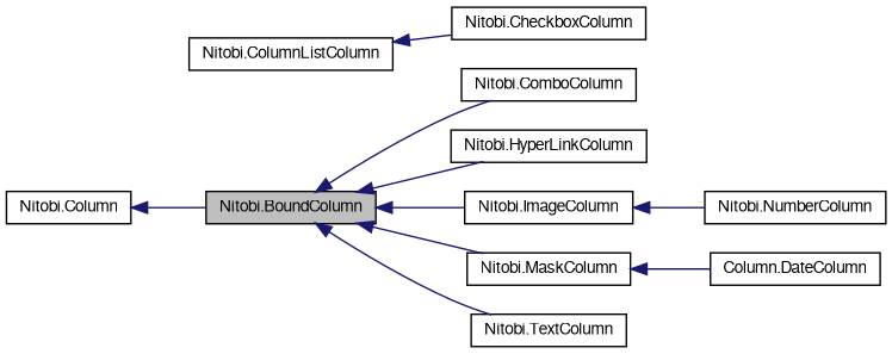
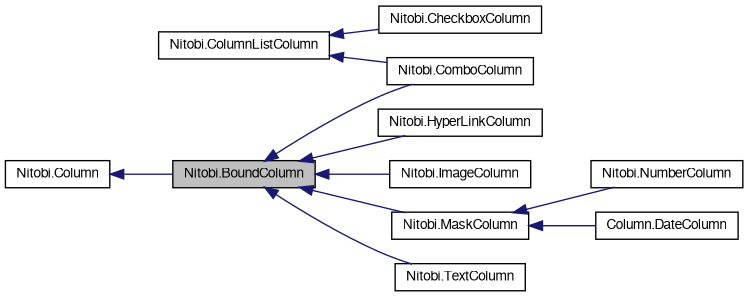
  digraph {
    rankdir=LR
    node [color=black fontname=FreeSans fontsize=10 shape=record]
    edge [color=midnightblue dir=back fontname=FreeSans fontsize=10 labelfontname=FreeSans labelfontsize=10 style=solid]
    n1 [fillcolor=grey75 fontcolor=black height=0.2 label="Nitobi.BoundColumn" style=filled width=0.4]
    n2 [height=0.2 label="Nitobi.HyperLinkColumn" width=0.4]
    n3 [height=0.2 label="Nitobi.ImageColumn" width=0.4]
    n4 [height=0.2 label="Nitobi.MaskColumn" width=0.4]
    n5 [height=0.2 label="Nitobi.TextColumn" width=0.4]
    n6 [height=0.2 label="Nitobi.ComboColumn" width=0.4]
    n7 [height=0.2 label="Nitobi.ColumnListColumn" width=0.4]
    n8 [height=0.2 label="Nitobi.CheckboxColumn" width=0.4]
    n9 [height=0.2 label="Column.DateColumn" width=0.4]
    n10 [height=0.2 label="Nitobi.NumberColumn" width=0.4]
    n11 [height=0.2 label="Nitobi.Column" width=0.4]
    n1 -> n2
    n1 -> n3
    n1 -> n4
    n1 -> n5
    n1 -> n6
    n4 -> n9
-   n3 -> n10
+   n4 -> n10
+   n7 -> n6
    n7 -> n8
    n11 -> n1
  }
